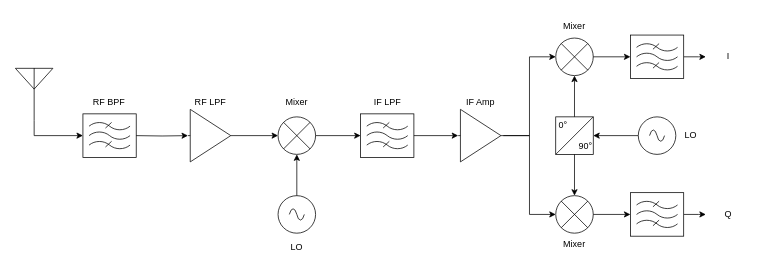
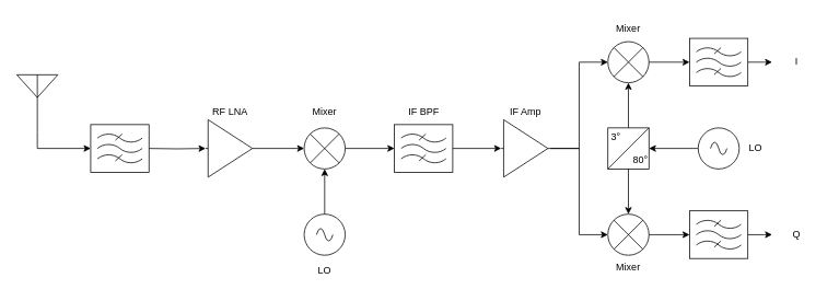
  <mxCell id="0" />
  <mxCell id="1" parent="0" />
  <mxCell id="2" style="edgeStyle=orthogonalEdgeStyle;rounded=0;orthogonalLoop=1;jettySize=auto;html=1;entryX=0;entryY=0.5;entryDx=0;entryDy=0;entryPerimeter=0;" edge="1" parent="1" source="3"><mxGeometry relative="1" as="geometry"><mxPoint x="110" y="180" as="targetPoint" /><Array as="points"><mxPoint x="45" y="180" /></Array></mxGeometry></mxCell>
  <mxCell id="3" value="" style="verticalLabelPosition=bottom;shadow=0;dashed=0;align=center;html=1;verticalAlign=top;shape=mxgraph.electrical.radio.aerial_-_antenna_2;" vertex="1" parent="1"><mxGeometry x="20" y="90" width="50" height="70" as="geometry" /></mxCell>
  <mxCell id="4" value="" style="verticalLabelPosition=bottom;shadow=0;dashed=0;align=center;html=1;verticalAlign=top;shape=mxgraph.electrical.abstract.amplifier;" vertex="1" parent="1"><mxGeometry x="250" y="145" width="60" height="70" as="geometry" /></mxCell>
  <mxCell id="5" style="edgeStyle=orthogonalEdgeStyle;rounded=0;orthogonalLoop=1;jettySize=auto;html=1;entryX=0;entryY=0.5;entryDx=0;entryDy=0;entryPerimeter=0;" edge="1" parent="1" target="4"><mxGeometry relative="1" as="geometry"><mxPoint x="180" y="180" as="sourcePoint" /></mxGeometry></mxCell>
  <mxCell id="6" value="" style="verticalLabelPosition=bottom;shadow=0;dashed=0;align=center;html=1;verticalAlign=top;shape=mxgraph.electrical.abstract.multiplier;" vertex="1" parent="1"><mxGeometry x="370" y="155" width="50" height="50" as="geometry" /></mxCell>
  <mxCell id="7" value="" style="pointerEvents=1;verticalLabelPosition=bottom;shadow=0;dashed=0;align=center;html=1;verticalAlign=top;shape=mxgraph.electrical.signal_sources.source;aspect=fixed;points=[[0.5,0,0],[1,0.5,0],[0.5,1,0],[0,0.5,0]];elSignalType=ac;" vertex="1" parent="1"><mxGeometry x="370" y="260" width="50" height="50" as="geometry" /></mxCell>
  <mxCell id="8" style="edgeStyle=orthogonalEdgeStyle;rounded=0;orthogonalLoop=1;jettySize=auto;html=1;entryX=0.5;entryY=1;entryDx=0;entryDy=0;entryPerimeter=0;" edge="1" parent="1" source="7" target="6"><mxGeometry relative="1" as="geometry" /></mxCell>
  <mxCell id="9" style="edgeStyle=orthogonalEdgeStyle;rounded=0;orthogonalLoop=1;jettySize=auto;html=1;entryX=0;entryY=0.5;entryDx=0;entryDy=0;entryPerimeter=0;" edge="1" parent="1" source="4" target="6"><mxGeometry relative="1" as="geometry" /></mxCell>
  <mxCell id="10" value="" style="verticalLabelPosition=bottom;shadow=0;dashed=0;align=center;html=1;verticalAlign=top;shape=mxgraph.electrical.abstract.filter;" vertex="1" parent="1"><mxGeometry x="110" y="151" width="71" height="58" as="geometry" /></mxCell>
  <mxCell id="11" value="" style="verticalLabelPosition=bottom;shadow=0;dashed=0;align=center;html=1;verticalAlign=top;shape=mxgraph.electrical.abstract.filter;" vertex="1" parent="1"><mxGeometry x="480" y="151" width="71" height="58" as="geometry" /></mxCell>
  <mxCell id="12" style="edgeStyle=orthogonalEdgeStyle;rounded=0;orthogonalLoop=1;jettySize=auto;html=1;entryX=0;entryY=0.5;entryDx=0;entryDy=0;entryPerimeter=0;" edge="1" parent="1" source="6" target="11"><mxGeometry relative="1" as="geometry" /></mxCell>
  <mxCell id="13" value="" style="verticalLabelPosition=bottom;shadow=0;dashed=0;align=center;html=1;verticalAlign=top;shape=mxgraph.electrical.abstract.amplifier;" vertex="1" parent="1"><mxGeometry x="610" y="145" width="60" height="70" as="geometry" /></mxCell>
  <mxCell id="14" style="edgeStyle=orthogonalEdgeStyle;rounded=0;orthogonalLoop=1;jettySize=auto;html=1;entryX=0;entryY=0.5;entryDx=0;entryDy=0;entryPerimeter=0;" edge="1" parent="1" source="11" target="13"><mxGeometry relative="1" as="geometry" /></mxCell>
  <mxCell id="15" value="" style="verticalLabelPosition=bottom;shadow=0;dashed=0;align=center;html=1;verticalAlign=top;shape=mxgraph.electrical.abstract.multiplier;" vertex="1" parent="1"><mxGeometry x="740" y="50" width="50" height="50" as="geometry" /></mxCell>
  <mxCell id="16" value="" style="verticalLabelPosition=bottom;shadow=0;dashed=0;align=center;html=1;verticalAlign=top;shape=mxgraph.electrical.abstract.multiplier;" vertex="1" parent="1"><mxGeometry x="740" y="260" width="50" height="50" as="geometry" /></mxCell>
  <mxCell id="17" style="edgeStyle=orthogonalEdgeStyle;rounded=0;orthogonalLoop=1;jettySize=auto;html=1;entryX=0;entryY=0.5;entryDx=0;entryDy=0;entryPerimeter=0;" edge="1" parent="1" source="13" target="15"><mxGeometry relative="1" as="geometry" /></mxCell>
  <mxCell id="18" style="edgeStyle=orthogonalEdgeStyle;rounded=0;orthogonalLoop=1;jettySize=auto;html=1;entryX=0;entryY=0.5;entryDx=0;entryDy=0;entryPerimeter=0;" edge="1" parent="1" source="13" target="16"><mxGeometry relative="1" as="geometry" /></mxCell>
  <mxCell id="19" value="" style="rounded=0;whiteSpace=wrap;html=1;" vertex="1" parent="1"><mxGeometry x="740" y="155" width="50" height="50" as="geometry" /></mxCell>
  <mxCell id="20" style="edgeStyle=orthogonalEdgeStyle;rounded=0;orthogonalLoop=1;jettySize=auto;html=1;entryX=0.5;entryY=0;entryDx=0;entryDy=0;entryPerimeter=0;" edge="1" parent="1" source="19" target="16"><mxGeometry relative="1" as="geometry" /></mxCell>
  <mxCell id="21" style="edgeStyle=orthogonalEdgeStyle;rounded=0;orthogonalLoop=1;jettySize=auto;html=1;entryX=0.5;entryY=1;entryDx=0;entryDy=0;entryPerimeter=0;" edge="1" parent="1" source="19" target="15"><mxGeometry relative="1" as="geometry" /></mxCell>
  <mxCell id="22" value="" style="endArrow=none;html=1;rounded=0;entryX=1;entryY=0;entryDx=0;entryDy=0;exitX=0;exitY=1;exitDx=0;exitDy=0;" edge="1" parent="1" source="19" target="19"><mxGeometry width="50" height="50" relative="1" as="geometry"><mxPoint x="730" y="230" as="sourcePoint" /><mxPoint x="780" y="180" as="targetPoint" /></mxGeometry></mxCell>
- <mxCell id="23" value="0°" style="text;html=1;align=center;verticalAlign=middle;whiteSpace=wrap;rounded=0;" vertex="1" parent="1"><mxGeometry x="720" y="151" width="60" height="30" as="geometry" /></mxCell>
- <mxCell id="24" value="90°" style="text;html=1;align=center;verticalAlign=middle;whiteSpace=wrap;rounded=0;" vertex="1" parent="1"><mxGeometry x="750" y="179" width="60" height="30" as="geometry" /></mxCell>
+ <mxCell id="23" value="3°" style="text;html=1;align=center;verticalAlign=middle;whiteSpace=wrap;rounded=0;" vertex="1" parent="1"><mxGeometry x="720" y="151" width="60" height="30" as="geometry" /></mxCell>
+ <mxCell id="24" value="80°" style="text;html=1;align=center;verticalAlign=middle;whiteSpace=wrap;rounded=0;" vertex="1" parent="1"><mxGeometry x="750" y="179" width="60" height="30" as="geometry" /></mxCell>
  <mxCell id="25" style="edgeStyle=orthogonalEdgeStyle;rounded=0;orthogonalLoop=1;jettySize=auto;html=1;entryX=1;entryY=0.5;entryDx=0;entryDy=0;" edge="1" parent="1" source="26" target="19"><mxGeometry relative="1" as="geometry" /></mxCell>
  <mxCell id="26" value="" style="pointerEvents=1;verticalLabelPosition=bottom;shadow=0;dashed=0;align=center;html=1;verticalAlign=top;shape=mxgraph.electrical.signal_sources.source;aspect=fixed;points=[[0.5,0,0],[1,0.5,0],[0.5,1,0],[0,0.5,0]];elSignalType=ac;" vertex="1" parent="1"><mxGeometry x="850" y="155" width="50" height="50" as="geometry" /></mxCell>
  <mxCell id="27" style="edgeStyle=orthogonalEdgeStyle;rounded=0;orthogonalLoop=1;jettySize=auto;html=1;" edge="1" parent="1" source="28"><mxGeometry relative="1" as="geometry"><mxPoint x="940" y="75" as="targetPoint" /></mxGeometry></mxCell>
  <mxCell id="28" value="" style="verticalLabelPosition=bottom;shadow=0;dashed=0;align=center;html=1;verticalAlign=top;shape=mxgraph.electrical.abstract.filter;" vertex="1" parent="1"><mxGeometry x="839.5" y="46" width="71" height="58" as="geometry" /></mxCell>
  <mxCell id="29" style="edgeStyle=orthogonalEdgeStyle;rounded=0;orthogonalLoop=1;jettySize=auto;html=1;" edge="1" parent="1" source="30"><mxGeometry relative="1" as="geometry"><mxPoint x="940" y="285" as="targetPoint" /></mxGeometry></mxCell>
  <mxCell id="30" value="" style="verticalLabelPosition=bottom;shadow=0;dashed=0;align=center;html=1;verticalAlign=top;shape=mxgraph.electrical.abstract.filter;" vertex="1" parent="1"><mxGeometry x="839.5" y="256" width="71" height="58" as="geometry" /></mxCell>
  <mxCell id="31" style="edgeStyle=orthogonalEdgeStyle;rounded=0;orthogonalLoop=1;jettySize=auto;html=1;entryX=0;entryY=0.5;entryDx=0;entryDy=0;entryPerimeter=0;" edge="1" parent="1" source="16" target="30"><mxGeometry relative="1" as="geometry" /></mxCell>
  <mxCell id="32" style="edgeStyle=orthogonalEdgeStyle;rounded=0;orthogonalLoop=1;jettySize=auto;html=1;entryX=0;entryY=0.5;entryDx=0;entryDy=0;entryPerimeter=0;" edge="1" parent="1" source="15" target="28"><mxGeometry relative="1" as="geometry" /></mxCell>
  <mxCell id="33" value="Q" style="text;html=1;align=center;verticalAlign=middle;whiteSpace=wrap;rounded=0;" vertex="1" parent="1"><mxGeometry x="940" y="270" width="60" height="30" as="geometry" /></mxCell>
  <mxCell id="34" value="I" style="text;html=1;align=center;verticalAlign=middle;whiteSpace=wrap;rounded=0;" vertex="1" parent="1"><mxGeometry x="940" y="60" width="60" height="30" as="geometry" /></mxCell>
- <mxCell id="35" value="RF BPF" style="text;html=1;align=center;verticalAlign=middle;whiteSpace=wrap;rounded=0;" vertex="1" parent="1"><mxGeometry x="115" y="121" width="60" height="30" as="geometry" /></mxCell>
- <mxCell id="36" value="RF LPF" style="text;html=1;align=center;verticalAlign=middle;whiteSpace=wrap;rounded=0;" vertex="1" parent="1"><mxGeometry x="250" y="121" width="60" height="30" as="geometry" /></mxCell>
+ <mxCell id="36" value="RF LNA" style="text;html=1;align=center;verticalAlign=middle;whiteSpace=wrap;rounded=0;" vertex="1" parent="1"><mxGeometry x="250" y="121" width="60" height="30" as="geometry" /></mxCell>
  <mxCell id="37" value="Mixer" style="text;html=1;align=center;verticalAlign=middle;whiteSpace=wrap;rounded=0;" vertex="1" parent="1"><mxGeometry x="365" y="121" width="60" height="30" as="geometry" /></mxCell>
  <mxCell id="38" value="LO" style="text;html=1;align=center;verticalAlign=middle;whiteSpace=wrap;rounded=0;" vertex="1" parent="1"><mxGeometry x="365" y="314" width="60" height="30" as="geometry" /></mxCell>
- <mxCell id="39" value="IF LPF" style="text;html=1;align=center;verticalAlign=middle;whiteSpace=wrap;rounded=0;" vertex="1" parent="1"><mxGeometry x="486" y="121" width="60" height="30" as="geometry" /></mxCell>
+ <mxCell id="39" value="IF BPF" style="text;html=1;align=center;verticalAlign=middle;whiteSpace=wrap;rounded=0;" vertex="1" parent="1"><mxGeometry x="486" y="121" width="60" height="30" as="geometry" /></mxCell>
  <mxCell id="40" value="IF Amp" style="text;html=1;align=center;verticalAlign=middle;whiteSpace=wrap;rounded=0;" vertex="1" parent="1"><mxGeometry x="610" y="121" width="60" height="30" as="geometry" /></mxCell>
  <mxCell id="41" value="LO" style="text;html=1;align=center;verticalAlign=middle;whiteSpace=wrap;rounded=0;" vertex="1" parent="1"><mxGeometry x="890" y="165" width="60" height="30" as="geometry" /></mxCell>
  <mxCell id="42" value="Mixer" style="text;html=1;align=center;verticalAlign=middle;whiteSpace=wrap;rounded=0;" vertex="1" parent="1"><mxGeometry x="735" y="20" width="60" height="30" as="geometry" /></mxCell>
  <mxCell id="43" value="Mixer" style="text;html=1;align=center;verticalAlign=middle;whiteSpace=wrap;rounded=0;" vertex="1" parent="1"><mxGeometry x="735" y="310" width="60" height="30" as="geometry" /></mxCell>
